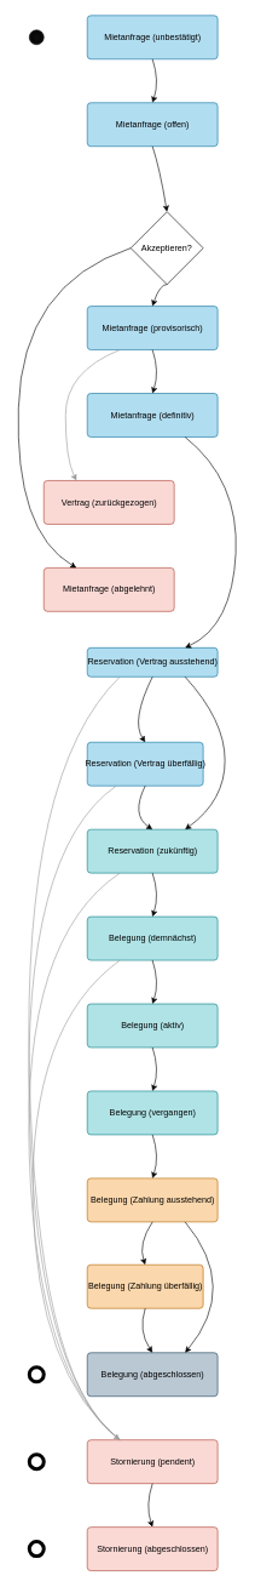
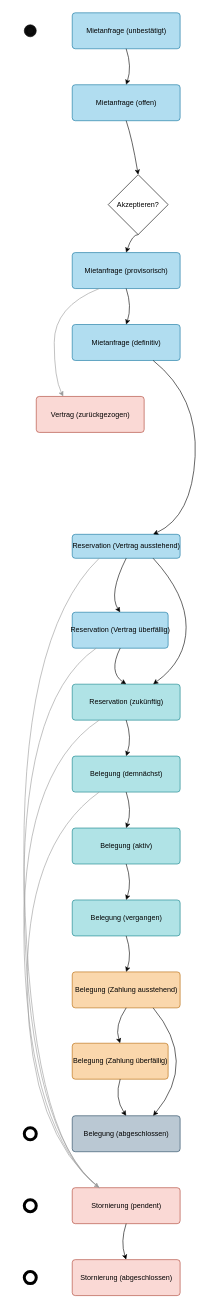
  <mxCell id="0" />
  <mxCell id="1" parent="0" />
  <mxCell id="2" value="" style="ellipse;shape=doubleEllipse;html=1;dashed=0;whitespace=wrap;aspect=fixed;fillColor=#0D0D0D;" parent="1" vertex="1"><mxGeometry x="40" y="40" width="20" height="20" as="geometry" /></mxCell>
  <mxCell id="3" value="Mietanfrage (unbestätigt)" style="html=1;align=center;verticalAlign=middle;rounded=1;absoluteArcSize=1;arcSize=10;dashed=0;fontFamily=Helvetica;fontSize=12;fillColor=#b1ddf0;glass=0;strokeColor=#10739e;" parent="1" vertex="1"><mxGeometry x="120" y="20" width="180" height="60" as="geometry" /></mxCell>
  <mxCell id="4" value="Mietanfrage (offen)" style="html=1;align=center;verticalAlign=middle;rounded=1;absoluteArcSize=1;arcSize=10;dashed=0;fontFamily=Helvetica;fontSize=12;fillColor=#b1ddf0;glass=0;strokeColor=#10739e;" parent="1" vertex="1"><mxGeometry x="120" y="140" width="180" height="60" as="geometry" /></mxCell>
  <mxCell id="5" value="Mietanfrage (provisorisch)" style="html=1;align=center;verticalAlign=middle;rounded=1;absoluteArcSize=1;arcSize=10;dashed=0;fontFamily=Helvetica;fontSize=12;fillColor=#b1ddf0;glass=0;strokeColor=#10739e;" parent="1" vertex="1"><mxGeometry x="120" y="420" width="180" height="60" as="geometry" /></mxCell>
  <mxCell id="6" value="Mietanfrage (definitiv)" style="html=1;align=center;verticalAlign=middle;rounded=1;absoluteArcSize=1;arcSize=10;dashed=0;fontFamily=Helvetica;fontSize=12;fillColor=#b1ddf0;glass=0;strokeColor=#10739e;" parent="1" vertex="1"><mxGeometry x="120" y="540" width="180" height="60" as="geometry" /></mxCell>
  <mxCell id="7" value="Akzeptieren?" style="rhombus;whiteSpace=wrap;html=1;glass=0;fontFamily=Helvetica;fontSize=12;" parent="1" vertex="1"><mxGeometry x="180" y="290" width="100" height="100" as="geometry" /></mxCell>
  <mxCell id="8" value="Reservation (Vertrag ausstehend)" style="html=1;align=center;verticalAlign=middle;rounded=1;absoluteArcSize=1;arcSize=10;dashed=0;fontFamily=Helvetica;fontSize=12;fillColor=#b1ddf0;glass=0;strokeColor=#10739e;" parent="1" vertex="1"><mxGeometry x="120" y="890" width="180" height="40" as="geometry" /></mxCell>
  <mxCell id="9" value="Reservation (Vertrag überfällig)" style="html=1;align=center;verticalAlign=middle;rounded=1;absoluteArcSize=1;arcSize=10;dashed=0;fontFamily=Helvetica;fontSize=12;fillColor=#b1ddf0;glass=0;strokeColor=#10739e;" parent="1" vertex="1"><mxGeometry x="120" y="1020" width="160" height="60" as="geometry" /></mxCell>
- <mxCell id="10" value="Mietanfrage (abgelehnt)" style="html=1;align=center;verticalAlign=middle;rounded=1;absoluteArcSize=1;arcSize=10;dashed=0;fontFamily=Helvetica;fontSize=12;fillColor=#fad9d5;glass=0;strokeColor=#ae4132;" parent="1" vertex="1"><mxGeometry x="60" y="780" width="180" height="60" as="geometry" /></mxCell>
  <mxCell id="11" value="Vertrag (zurückgezogen)" style="html=1;align=center;verticalAlign=middle;rounded=1;absoluteArcSize=1;arcSize=10;dashed=0;fontFamily=Helvetica;fontSize=12;fillColor=#fad9d5;glass=0;strokeColor=#ae4132;" parent="1" vertex="1"><mxGeometry x="60" y="660" width="180" height="60" as="geometry" /></mxCell>
  <mxCell id="12" value="" style="endArrow=classic;html=1;fontFamily=Helvetica;fontSize=12;curved=1;entryX=0.75;entryY=0;entryDx=0;entryDy=0;exitX=0.75;exitY=1;exitDx=0;exitDy=0;" parent="1" source="6" target="8" edge="1"><mxGeometry width="50" height="50" relative="1" as="geometry"><mxPoint x="250" y="570" as="sourcePoint" /><mxPoint x="240" y="870" as="targetPoint" /><Array as="points"><mxPoint x="330" y="660" /><mxPoint x="320" y="860" /></Array></mxGeometry></mxCell>
- <mxCell id="13" value="" style="endArrow=classic;html=1;fontFamily=Helvetica;fontSize=12;curved=1;exitX=0;exitY=0.5;exitDx=0;exitDy=0;entryX=0.25;entryY=0;entryDx=0;entryDy=0;" parent="1" source="7" target="10" edge="1"><mxGeometry width="50" height="50" relative="1" as="geometry"><mxPoint x="250" y="570" as="sourcePoint" /><mxPoint x="130" y="780" as="targetPoint" /><Array as="points"><mxPoint x="30" y="390" /><mxPoint x="20" y="730" /></Array></mxGeometry></mxCell>
  <mxCell id="14" value="" style="endArrow=classic;html=1;fontFamily=Helvetica;fontSize=12;curved=1;entryX=0.5;entryY=0;entryDx=0;entryDy=0;exitX=0.5;exitY=1;exitDx=0;exitDy=0;" parent="1" source="5" target="6" edge="1"><mxGeometry width="50" height="50" relative="1" as="geometry"><mxPoint x="240" y="450" as="sourcePoint" /><mxPoint x="400" y="760" as="targetPoint" /><Array as="points"><mxPoint x="220" y="510" /></Array></mxGeometry></mxCell>
  <mxCell id="15" value="" style="endArrow=classic;html=1;fontFamily=Helvetica;fontSize=12;curved=1;exitX=0.5;exitY=1;exitDx=0;exitDy=0;entryX=0.5;entryY=0;entryDx=0;entryDy=0;" parent="1" source="7" target="5" edge="1"><mxGeometry width="50" height="50" relative="1" as="geometry"><mxPoint x="250" y="450" as="sourcePoint" /><mxPoint x="250" y="510" as="targetPoint" /><Array as="points"><mxPoint x="220" y="390" /></Array></mxGeometry></mxCell>
  <mxCell id="16" value="" style="endArrow=classic;html=1;fontFamily=Helvetica;fontSize=12;curved=1;exitX=0.5;exitY=1;exitDx=0;exitDy=0;entryX=0.5;entryY=0;entryDx=0;entryDy=0;" parent="1" source="4" target="7" edge="1"><mxGeometry width="50" height="50" relative="1" as="geometry"><mxPoint x="210" y="200" as="sourcePoint" /><mxPoint x="210" y="250" as="targetPoint" /><Array as="points"><mxPoint x="220" y="230" /></Array></mxGeometry></mxCell>
  <mxCell id="17" value="" style="endArrow=classic;html=1;fontFamily=Helvetica;fontSize=12;curved=1;exitX=0.25;exitY=1;exitDx=0;exitDy=0;entryX=0.25;entryY=0;entryDx=0;entryDy=0;strokeColor=#999999;" parent="1" source="5" target="11" edge="1"><mxGeometry width="50" height="50" relative="1" as="geometry"><mxPoint x="200" y="300" as="sourcePoint" /><mxPoint x="135" y="660" as="targetPoint" /><Array as="points"><mxPoint x="90" y="510" /><mxPoint x="90" y="630" /></Array></mxGeometry></mxCell>
  <mxCell id="18" value="" style="endArrow=classic;html=1;fontFamily=Helvetica;fontSize=12;curved=1;exitX=0.5;exitY=1;exitDx=0;exitDy=0;entryX=0.5;entryY=0;entryDx=0;entryDy=0;" parent="1" edge="1"><mxGeometry width="50" height="50" relative="1" as="geometry"><mxPoint x="210" y="80" as="sourcePoint" /><mxPoint x="210" y="140" as="targetPoint" /><Array as="points"><mxPoint x="220" y="110" /></Array></mxGeometry></mxCell>
  <mxCell id="19" value="" style="endArrow=classic;html=1;fontFamily=Helvetica;fontSize=12;curved=1;exitX=0.5;exitY=1;exitDx=0;exitDy=0;entryX=0.5;entryY=0;entryDx=0;entryDy=0;" parent="1" source="8" target="9" edge="1"><mxGeometry width="50" height="50" relative="1" as="geometry"><mxPoint x="250" y="1009" as="sourcePoint" /><mxPoint x="260" y="1050" as="targetPoint" /><Array as="points"><mxPoint x="180" y="990" /></Array></mxGeometry></mxCell>
  <mxCell id="20" value="Reservation (zukünftig)" style="html=1;align=center;verticalAlign=middle;rounded=1;absoluteArcSize=1;arcSize=10;dashed=0;fontFamily=Helvetica;fontSize=12;fillColor=#b0e3e6;glass=0;strokeColor=#0e8088;" parent="1" vertex="1"><mxGeometry x="120" y="1140" width="180" height="60" as="geometry" /></mxCell>
  <mxCell id="21" value="Belegung (demnächst)" style="html=1;align=center;verticalAlign=middle;rounded=1;absoluteArcSize=1;arcSize=10;dashed=0;fontFamily=Helvetica;fontSize=12;fillColor=#b0e3e6;glass=0;strokeColor=#0e8088;" parent="1" vertex="1"><mxGeometry x="120" y="1260" width="180" height="60" as="geometry" /></mxCell>
  <mxCell id="22" value="Belegung (aktiv)" style="html=1;align=center;verticalAlign=middle;rounded=1;absoluteArcSize=1;arcSize=10;dashed=0;fontFamily=Helvetica;fontSize=12;fillColor=#b0e3e6;glass=0;strokeColor=#0e8088;" parent="1" vertex="1"><mxGeometry x="120" y="1380" width="180" height="60" as="geometry" /></mxCell>
  <mxCell id="23" value="Belegung (vergangen)" style="html=1;align=center;verticalAlign=middle;rounded=1;absoluteArcSize=1;arcSize=10;dashed=0;fontFamily=Helvetica;fontSize=12;fillColor=#b0e3e6;glass=0;strokeColor=#0e8088;" parent="1" vertex="1"><mxGeometry x="120" y="1500" width="180" height="60" as="geometry" /></mxCell>
  <mxCell id="24" value="Belegung (Zahlung ausstehend)" style="html=1;align=center;verticalAlign=middle;rounded=1;absoluteArcSize=1;arcSize=10;dashed=0;fontFamily=Helvetica;fontSize=12;fillColor=#fad7ac;glass=0;strokeColor=#b46504;" parent="1" vertex="1"><mxGeometry x="120" y="1620" width="180" height="60" as="geometry" /></mxCell>
  <mxCell id="25" value="Belegung (Zahlung überfällig)" style="html=1;align=center;verticalAlign=middle;rounded=1;absoluteArcSize=1;arcSize=10;dashed=0;fontFamily=Helvetica;fontSize=12;fillColor=#fad7ac;glass=0;strokeColor=#b46504;" parent="1" vertex="1"><mxGeometry x="120" y="1739" width="160" height="60" as="geometry" /></mxCell>
  <mxCell id="26" value="" style="endArrow=classic;html=1;fontFamily=Helvetica;fontSize=12;curved=1;entryX=0.75;entryY=0;entryDx=0;entryDy=0;exitX=0.75;exitY=1;exitDx=0;exitDy=0;" parent="1" source="8" target="20" edge="1"><mxGeometry width="50" height="50" relative="1" as="geometry"><mxPoint x="250" y="972" as="sourcePoint" /><mxPoint x="265" y="1262" as="targetPoint" /><Array as="points"><mxPoint x="310" y="990" /><mxPoint x="310" y="1100" /></Array></mxGeometry></mxCell>
  <mxCell id="27" value="" style="endArrow=classic;html=1;fontFamily=Helvetica;fontSize=12;curved=1;exitX=0.5;exitY=1;exitDx=0;exitDy=0;entryX=0.5;entryY=0;entryDx=0;entryDy=0;" parent="1" source="9" target="20" edge="1"><mxGeometry width="50" height="50" relative="1" as="geometry"><mxPoint x="185" y="1083" as="sourcePoint" /><mxPoint x="200" y="1153" as="targetPoint" /><Array as="points"><mxPoint x="180" y="1120" /></Array></mxGeometry></mxCell>
  <mxCell id="28" value="Stornierung (pendent)" style="html=1;align=center;verticalAlign=middle;rounded=1;absoluteArcSize=1;arcSize=10;dashed=0;fontFamily=Helvetica;fontSize=12;fillColor=#fad9d5;glass=0;strokeColor=#ae4132;" parent="1" vertex="1"><mxGeometry x="120" y="1980" width="180" height="60" as="geometry" /></mxCell>
  <mxCell id="29" value="" style="endArrow=classic;html=1;fontFamily=Helvetica;fontSize=12;curved=1;exitX=0.5;exitY=1;exitDx=0;exitDy=0;entryX=0.5;entryY=0;entryDx=0;entryDy=0;" parent="1" source="20" target="21" edge="1"><mxGeometry width="50" height="50" relative="1" as="geometry"><mxPoint x="210" y="1196" as="sourcePoint" /><mxPoint x="210" y="1256" as="targetPoint" /><Array as="points"><mxPoint x="220" y="1230" /></Array></mxGeometry></mxCell>
  <mxCell id="30" value="" style="endArrow=classic;html=1;fontFamily=Helvetica;fontSize=12;curved=1;exitX=0.5;exitY=1;exitDx=0;exitDy=0;entryX=0.5;entryY=0;entryDx=0;entryDy=0;" parent="1" source="21" target="22" edge="1"><mxGeometry width="50" height="50" relative="1" as="geometry"><mxPoint x="260" y="1340" as="sourcePoint" /><mxPoint x="210" y="1377" as="targetPoint" /><Array as="points"><mxPoint x="220" y="1351" /></Array></mxGeometry></mxCell>
  <mxCell id="31" value="" style="endArrow=classic;html=1;fontFamily=Helvetica;fontSize=12;curved=1;exitX=0.5;exitY=1;exitDx=0;exitDy=0;entryX=0.5;entryY=0;entryDx=0;entryDy=0;" parent="1" source="22" target="23" edge="1"><mxGeometry width="50" height="50" relative="1" as="geometry"><mxPoint x="205" y="1444" as="sourcePoint" /><mxPoint x="205" y="1500" as="targetPoint" /><Array as="points"><mxPoint x="220" y="1470" /></Array></mxGeometry></mxCell>
  <mxCell id="32" value="" style="endArrow=classic;html=1;fontFamily=Helvetica;fontSize=12;curved=1;exitX=0.5;exitY=1;exitDx=0;exitDy=0;entryX=0.5;entryY=0;entryDx=0;entryDy=0;" parent="1" source="23" target="24" edge="1"><mxGeometry width="50" height="50" relative="1" as="geometry"><mxPoint x="230" y="1570" as="sourcePoint" /><mxPoint x="230" y="1630" as="targetPoint" /><Array as="points"><mxPoint x="220" y="1590" /></Array></mxGeometry></mxCell>
  <mxCell id="33" value="" style="endArrow=classic;html=1;fontFamily=Helvetica;fontSize=12;curved=1;exitX=0.5;exitY=1;exitDx=0;exitDy=0;entryX=0.5;entryY=0;entryDx=0;entryDy=0;" parent="1" source="24" target="25" edge="1"><mxGeometry width="50" height="50" relative="1" as="geometry"><mxPoint x="210" y="1680" as="sourcePoint" /><mxPoint x="210" y="1740" as="targetPoint" /><Array as="points"><mxPoint x="190" y="1710" /></Array></mxGeometry></mxCell>
  <mxCell id="34" value="Belegung (abgeschlossen)" style="html=1;align=center;verticalAlign=middle;rounded=1;absoluteArcSize=1;arcSize=10;dashed=0;fontFamily=Helvetica;fontSize=12;fillColor=#bac8d3;glass=0;strokeColor=#23445d;" parent="1" vertex="1"><mxGeometry x="120" y="1860" width="180" height="60" as="geometry" /></mxCell>
  <mxCell id="35" value="" style="endArrow=classic;html=1;fontFamily=Helvetica;fontSize=12;curved=1;exitX=0.5;exitY=1;exitDx=0;exitDy=0;entryX=0.5;entryY=0;entryDx=0;entryDy=0;" parent="1" source="25" target="34" edge="1"><mxGeometry width="50" height="50" relative="1" as="geometry"><mxPoint x="175" y="1807" as="sourcePoint" /><mxPoint x="190" y="1866" as="targetPoint" /><Array as="points"><mxPoint x="190" y="1830" /></Array></mxGeometry></mxCell>
  <mxCell id="36" value="Stornierung (abgeschlossen)" style="html=1;align=center;verticalAlign=middle;rounded=1;absoluteArcSize=1;arcSize=10;dashed=0;fontFamily=Helvetica;fontSize=12;fillColor=#fad9d5;glass=0;strokeColor=#ae4132;" parent="1" vertex="1"><mxGeometry x="120" y="2100" width="180" height="60" as="geometry" /></mxCell>
  <mxCell id="37" value="" style="endArrow=classic;html=1;fontFamily=Helvetica;fontSize=12;curved=1;entryX=0.75;entryY=0;entryDx=0;entryDy=0;exitX=0.75;exitY=1;exitDx=0;exitDy=0;" parent="1" source="24" target="34" edge="1"><mxGeometry width="50" height="50" relative="1" as="geometry"><mxPoint x="165" y="1941" as="sourcePoint" /><mxPoint x="195" y="2002" as="targetPoint" /><Array as="points"><mxPoint x="330" y="1770" /></Array></mxGeometry></mxCell>
  <mxCell id="38" value="" style="shape=ellipse;html=1;dashed=0;whitespace=wrap;aspect=fixed;strokeWidth=5;perimeter=ellipsePerimeter;glass=0;fillColor=none;fontFamily=Helvetica;fontSize=12;" parent="1" vertex="1"><mxGeometry x="40" y="1880" width="20" height="20" as="geometry" /></mxCell>
  <mxCell id="39" value="" style="shape=ellipse;html=1;dashed=0;whitespace=wrap;aspect=fixed;strokeWidth=5;perimeter=ellipsePerimeter;glass=0;fillColor=none;fontFamily=Helvetica;fontSize=12;" parent="1" vertex="1"><mxGeometry x="40" y="2000" width="20" height="20" as="geometry" /></mxCell>
  <mxCell id="40" value="" style="shape=ellipse;html=1;dashed=0;whitespace=wrap;aspect=fixed;strokeWidth=5;perimeter=ellipsePerimeter;glass=0;fillColor=none;fontFamily=Helvetica;fontSize=12;" parent="1" vertex="1"><mxGeometry x="40" y="2120" width="20" height="20" as="geometry" /></mxCell>
  <mxCell id="41" value="" style="endArrow=classic;html=1;fontFamily=Helvetica;fontSize=12;curved=1;exitX=0.5;exitY=1;exitDx=0;exitDy=0;entryX=0.5;entryY=0;entryDx=0;entryDy=0;" parent="1" source="28" target="36" edge="1"><mxGeometry width="50" height="50" relative="1" as="geometry"><mxPoint x="220" y="2040" as="sourcePoint" /><mxPoint x="230" y="2101" as="targetPoint" /><Array as="points"><mxPoint x="200" y="2070" /></Array></mxGeometry></mxCell>
  <mxCell id="42" value="" style="endArrow=none;html=1;fontFamily=Helvetica;fontSize=12;curved=1;exitX=0.25;exitY=1;exitDx=0;exitDy=0;entryX=0.25;entryY=0;entryDx=0;entryDy=0;strokeColor=#999999;endFill=0;" edge="1" parent="1" source="20" target="28"><mxGeometry width="50" height="50" relative="1" as="geometry"><mxPoint x="220" y="1210" as="sourcePoint" /><mxPoint x="60" y="1430" as="targetPoint" /><Array as="points"><mxPoint x="30" y="1290" /><mxPoint x="50" y="1890" /></Array></mxGeometry></mxCell>
  <mxCell id="43" value="" style="endArrow=none;html=1;fontFamily=Helvetica;fontSize=12;curved=1;exitX=0.25;exitY=1;exitDx=0;exitDy=0;entryX=0.25;entryY=0;entryDx=0;entryDy=0;strokeColor=#999999;endFill=0;" edge="1" parent="1" source="9" target="28"><mxGeometry width="50" height="50" relative="1" as="geometry"><mxPoint x="175" y="1210" as="sourcePoint" /><mxPoint x="175" y="1990" as="targetPoint" /><Array as="points"><mxPoint x="30" y="1170" /><mxPoint x="50" y="1890" /></Array></mxGeometry></mxCell>
  <mxCell id="44" value="" style="endArrow=classic;html=1;fontFamily=Helvetica;fontSize=12;curved=1;exitX=0.25;exitY=1;exitDx=0;exitDy=0;entryX=0.25;entryY=0;entryDx=0;entryDy=0;strokeColor=#999999;" edge="1" parent="1" source="8" target="28"><mxGeometry width="50" height="50" relative="1" as="geometry"><mxPoint x="185" y="1220" as="sourcePoint" /><mxPoint x="185" y="2000" as="targetPoint" /><Array as="points"><mxPoint x="30" y="1060" /><mxPoint x="50" y="1890" /></Array></mxGeometry></mxCell>
  <mxCell id="45" value="" style="endArrow=none;html=1;fontFamily=Helvetica;fontSize=12;curved=1;exitX=0.25;exitY=1;exitDx=0;exitDy=0;strokeColor=#999999;entryX=0.25;entryY=0;entryDx=0;entryDy=0;endFill=0;" edge="1" parent="1" source="21" target="28"><mxGeometry width="50" height="50" relative="1" as="geometry"><mxPoint x="195" y="1230" as="sourcePoint" /><mxPoint x="165" y="1980" as="targetPoint" /><Array as="points"><mxPoint x="40" y="1410" /><mxPoint x="50" y="1890" /></Array></mxGeometry></mxCell>
